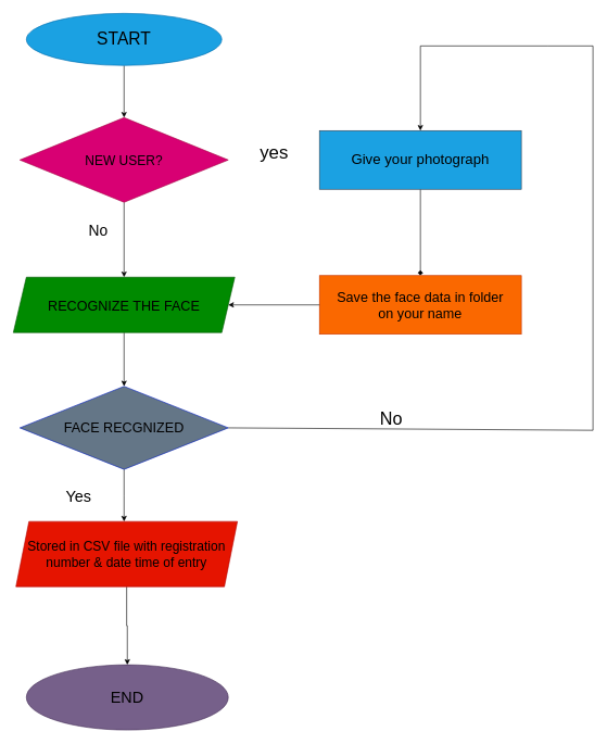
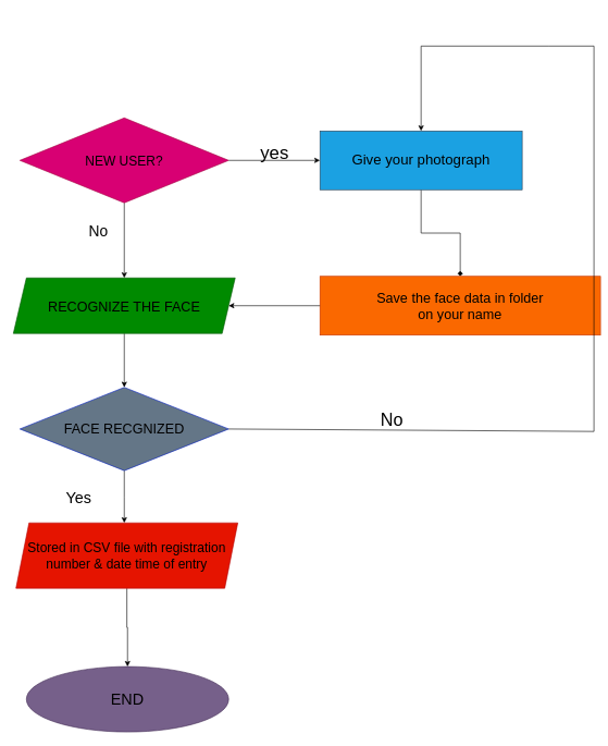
  <mxCell id="0" />
  <mxCell id="1" parent="0" />
- <mxCell id="2" value="" style="edgeStyle=orthogonalEdgeStyle;rounded=0;orthogonalLoop=1;jettySize=auto;html=1;" edge="1" parent="1" source="3" target="6"><mxGeometry relative="1" as="geometry" /></mxCell>
- <mxCell id="3" value="&lt;font style=&quot;font-size: 26px; color: light-dark(rgb(0, 0, 0), rgb(0, 0, 0));&quot;&gt;START&lt;/font&gt;" style="ellipse;whiteSpace=wrap;html=1;fillColor=#1ba1e2;fontColor=#ffffff;strokeColor=#006EAF;" vertex="1" parent="1"><mxGeometry x="40" y="20" width="300" height="80" as="geometry" /></mxCell>
  <mxCell id="4" value="" style="edgeStyle=orthogonalEdgeStyle;rounded=0;orthogonalLoop=1;jettySize=auto;html=1;" edge="1" parent="1" source="6" target="8"><mxGeometry relative="1" as="geometry" /></mxCell>
+ <mxCell id="5" value="" style="edgeStyle=orthogonalEdgeStyle;rounded=0;orthogonalLoop=1;jettySize=auto;html=1;" edge="1" parent="1" source="6" target="15"><mxGeometry relative="1" as="geometry" /></mxCell>
  <mxCell id="6" value="&lt;font style=&quot;font-size: 20px; color: light-dark(rgb(0, 0, 0), rgb(0, 0, 0));&quot;&gt;NEW USER?&lt;/font&gt;" style="rhombus;whiteSpace=wrap;html=1;fillColor=#d80073;strokeColor=#A50040;fontColor=#ffffff;" vertex="1" parent="1"><mxGeometry x="30" y="180" width="320" height="130" as="geometry" /></mxCell>
  <mxCell id="7" value="" style="edgeStyle=orthogonalEdgeStyle;rounded=0;orthogonalLoop=1;jettySize=auto;html=1;" edge="1" parent="1" source="8" target="10"><mxGeometry relative="1" as="geometry" /></mxCell>
  <mxCell id="8" value="&lt;font style=&quot;font-size: 21px; color: light-dark(rgb(0, 0, 0), rgb(255, 255, 255));&quot;&gt;RECOGNIZE THE FACE&lt;/font&gt;" style="shape=parallelogram;perimeter=parallelogramPerimeter;whiteSpace=wrap;html=1;fixedSize=1;fillColor=#008a00;strokeColor=#005700;fontColor=#ffffff;" vertex="1" parent="1"><mxGeometry x="20" y="425" width="340" height="85" as="geometry" /></mxCell>
  <mxCell id="9" value="" style="edgeStyle=orthogonalEdgeStyle;rounded=0;orthogonalLoop=1;jettySize=auto;html=1;" edge="1" parent="1" source="10"><mxGeometry relative="1" as="geometry"><mxPoint x="190" y="800" as="targetPoint" /></mxGeometry></mxCell>
  <mxCell id="10" value="&lt;font style=&quot;color: light-dark(rgb(0, 0, 0), rgb(0, 0, 0)); font-size: 21px;&quot;&gt;FACE RECGNIZED&lt;/font&gt;" style="rhombus;whiteSpace=wrap;html=1;fillColor=#647687;strokeColor=#001DBC;fontColor=#ffffff;" vertex="1" parent="1"><mxGeometry x="30" y="592.5" width="320" height="127.5" as="geometry" /></mxCell>
  <mxCell id="11" value="" style="edgeStyle=orthogonalEdgeStyle;rounded=0;orthogonalLoop=1;jettySize=auto;html=1;" edge="1" parent="1" source="12" target="13"><mxGeometry relative="1" as="geometry" /></mxCell>
  <mxCell id="12" value="&lt;font style=&quot;font-size: 20px; color: light-dark(rgb(0, 0, 0), rgb(0, 0, 0));&quot;&gt;Stored in CSV file with registration&lt;/font&gt;&lt;div&gt;&lt;font style=&quot;font-size: 20px; color: light-dark(rgb(0, 0, 0), rgb(0, 0, 0));&quot;&gt;number &amp;amp; date time of entry&lt;/font&gt;&lt;/div&gt;" style="shape=parallelogram;perimeter=parallelogramPerimeter;whiteSpace=wrap;html=1;fixedSize=1;fillColor=#e51400;fontColor=#ffffff;strokeColor=#B20000;" vertex="1" parent="1"><mxGeometry x="24" y="800" width="340" height="100" as="geometry" /></mxCell>
  <mxCell id="13" value="&lt;font style=&quot;font-size: 24px; color: light-dark(rgb(0, 0, 0), rgb(0, 0, 0));&quot;&gt;END&lt;/font&gt;" style="ellipse;whiteSpace=wrap;html=1;fillColor=#76608a;fontColor=#ffffff;strokeColor=#432D57;" vertex="1" parent="1"><mxGeometry x="40" y="1020" width="310" height="100" as="geometry" /></mxCell>
  <mxCell id="14" value="" style="edgeStyle=orthogonalEdgeStyle;rounded=0;orthogonalLoop=1;jettySize=auto;html=1;endArrow=diamond;" edge="1" parent="1" source="15" target="16"><mxGeometry relative="1" as="geometry" /></mxCell>
  <mxCell id="15" value="&lt;font style=&quot;font-size: 22px; color: light-dark(rgb(0, 0, 0), rgb(255, 255, 255));&quot;&gt;Give your photograph&lt;/font&gt;" style="whiteSpace=wrap;html=1;fillColor=#1ba1e2;strokeColor=#314354;fontColor=#ffffff;" vertex="1" parent="1"><mxGeometry x="490" y="200" width="310" height="90" as="geometry" /></mxCell>
- <mxCell id="16" value="&lt;font style=&quot;font-size: 21px; color: light-dark(rgb(0, 0, 0), rgb(0, 0, 0));&quot;&gt;Save the face data in folder&lt;/font&gt;&lt;div&gt;&lt;font style=&quot;font-size: 21px; color: light-dark(rgb(0, 0, 0), rgb(0, 0, 0));&quot;&gt;on your name&lt;/font&gt;&lt;/div&gt;" style="whiteSpace=wrap;html=1;fillColor=#fa6800;strokeColor=#C73500;fontColor=#000000;" vertex="1" parent="1"><mxGeometry x="490" y="422.5" width="310" height="90" as="geometry" /></mxCell>
+ <mxCell id="16" value="&lt;font style=&quot;font-size: 21px; color: light-dark(rgb(0, 0, 0), rgb(0, 0, 0));&quot;&gt;Save the face data in folder&lt;/font&gt;&lt;div&gt;&lt;font style=&quot;font-size: 21px; color: light-dark(rgb(0, 0, 0), rgb(0, 0, 0));&quot;&gt;on your name&lt;/font&gt;&lt;/div&gt;" style="whiteSpace=wrap;html=1;fillColor=#fa6800;strokeColor=#C73500;fontColor=#000000;" vertex="1" parent="1"><mxGeometry x="490" y="422.5" width="430" height="90" as="geometry" /></mxCell>
  <mxCell id="17" value="" style="endArrow=classic;html=1;rounded=0;exitX=0;exitY=0.5;exitDx=0;exitDy=0;entryX=1;entryY=0.5;entryDx=0;entryDy=0;" edge="1" parent="1" source="16" target="8"><mxGeometry width="50" height="50" relative="1" as="geometry"><mxPoint x="390" y="350" as="sourcePoint" /><mxPoint x="440" y="300" as="targetPoint" /></mxGeometry></mxCell>
  <mxCell id="18" value="" style="endArrow=classic;html=1;rounded=0;entryX=0.5;entryY=0;entryDx=0;entryDy=0;" edge="1" parent="1" target="15"><mxGeometry width="50" height="50" relative="1" as="geometry"><mxPoint x="910" y="660" as="sourcePoint" /><mxPoint x="610" y="60" as="targetPoint" /><Array as="points"><mxPoint x="910" y="70" /><mxPoint x="840" y="70" /><mxPoint x="645" y="70" /></Array></mxGeometry></mxCell>
  <mxCell id="19" value="&lt;font style=&quot;font-size: 28px;&quot;&gt;yes&lt;/font&gt;" style="text;html=1;align=center;verticalAlign=middle;resizable=0;points=[];autosize=1;strokeColor=none;fillColor=none;" vertex="1" parent="1"><mxGeometry x="385" y="208" width="70" height="50" as="geometry" /></mxCell>
  <mxCell id="20" value="&lt;font style=&quot;font-size: 27px;&quot;&gt;No&lt;/font&gt;" style="text;html=1;align=center;verticalAlign=middle;resizable=0;points=[];autosize=1;strokeColor=none;fillColor=none;" vertex="1" parent="1"><mxGeometry x="570" y="618" width="60" height="50" as="geometry" /></mxCell>
  <mxCell id="21" value="&lt;font style=&quot;font-size: 24px;&quot;&gt;Yes&lt;/font&gt;" style="text;html=1;align=center;verticalAlign=middle;resizable=0;points=[];autosize=1;strokeColor=none;fillColor=none;" vertex="1" parent="1"><mxGeometry x="90" y="743" width="60" height="40" as="geometry" /></mxCell>
  <mxCell id="22" value="&lt;font style=&quot;font-size: 23px;&quot;&gt;No&lt;/font&gt;" style="text;html=1;align=center;verticalAlign=middle;resizable=0;points=[];autosize=1;strokeColor=none;fillColor=none;" vertex="1" parent="1"><mxGeometry x="125" y="333" width="50" height="40" as="geometry" /></mxCell>
  <mxCell id="23" value="" style="endArrow=none;html=1;rounded=0;exitX=1;exitY=0.5;exitDx=0;exitDy=0;" edge="1" parent="1" source="10"><mxGeometry width="50" height="50" relative="1" as="geometry"><mxPoint x="310" y="320" as="sourcePoint" /><mxPoint x="910" y="660" as="targetPoint" /></mxGeometry></mxCell>
